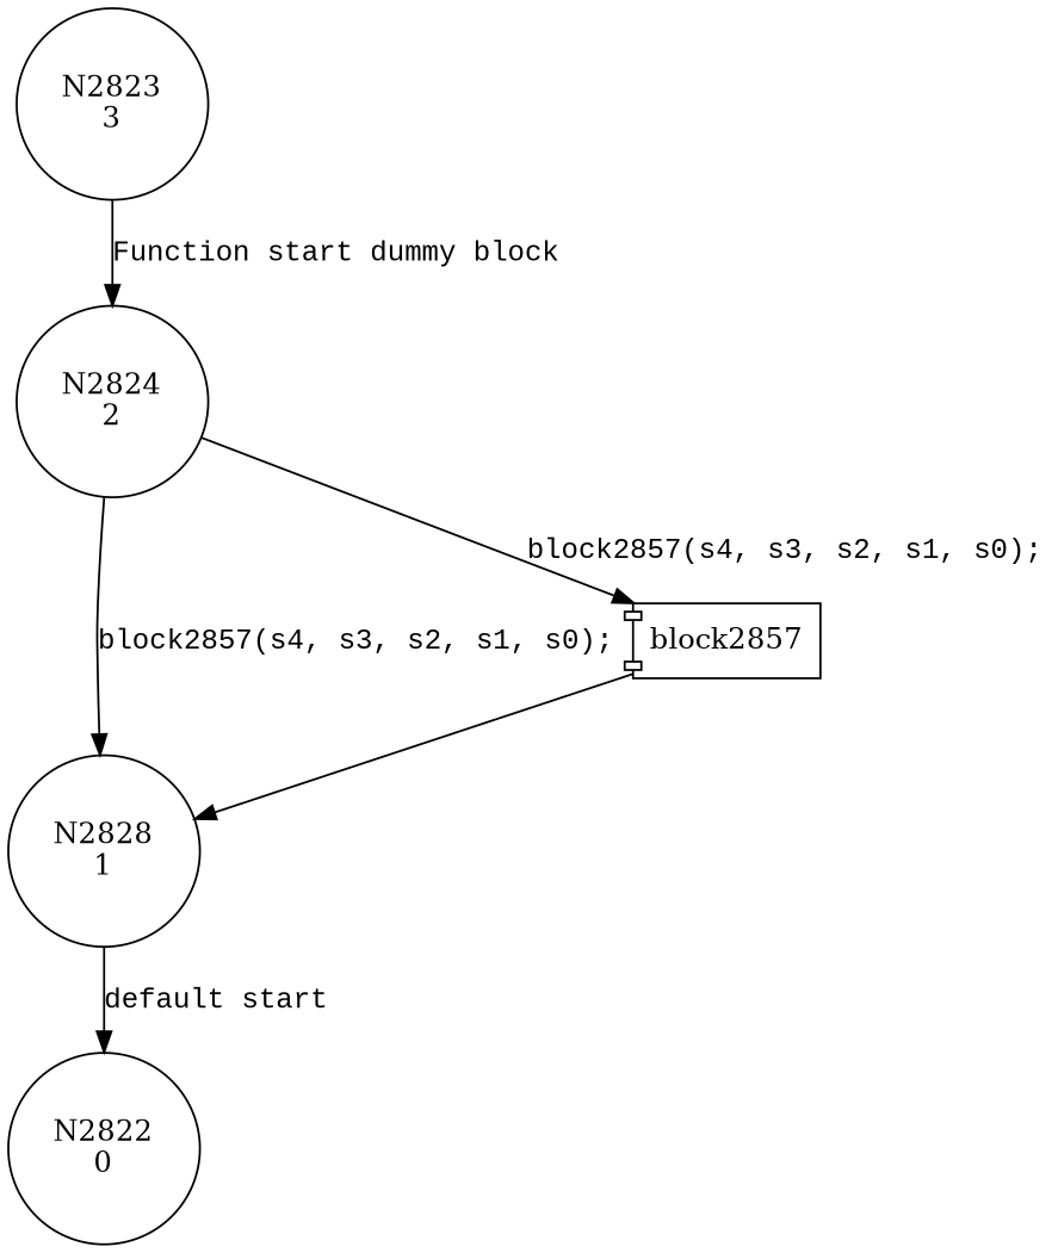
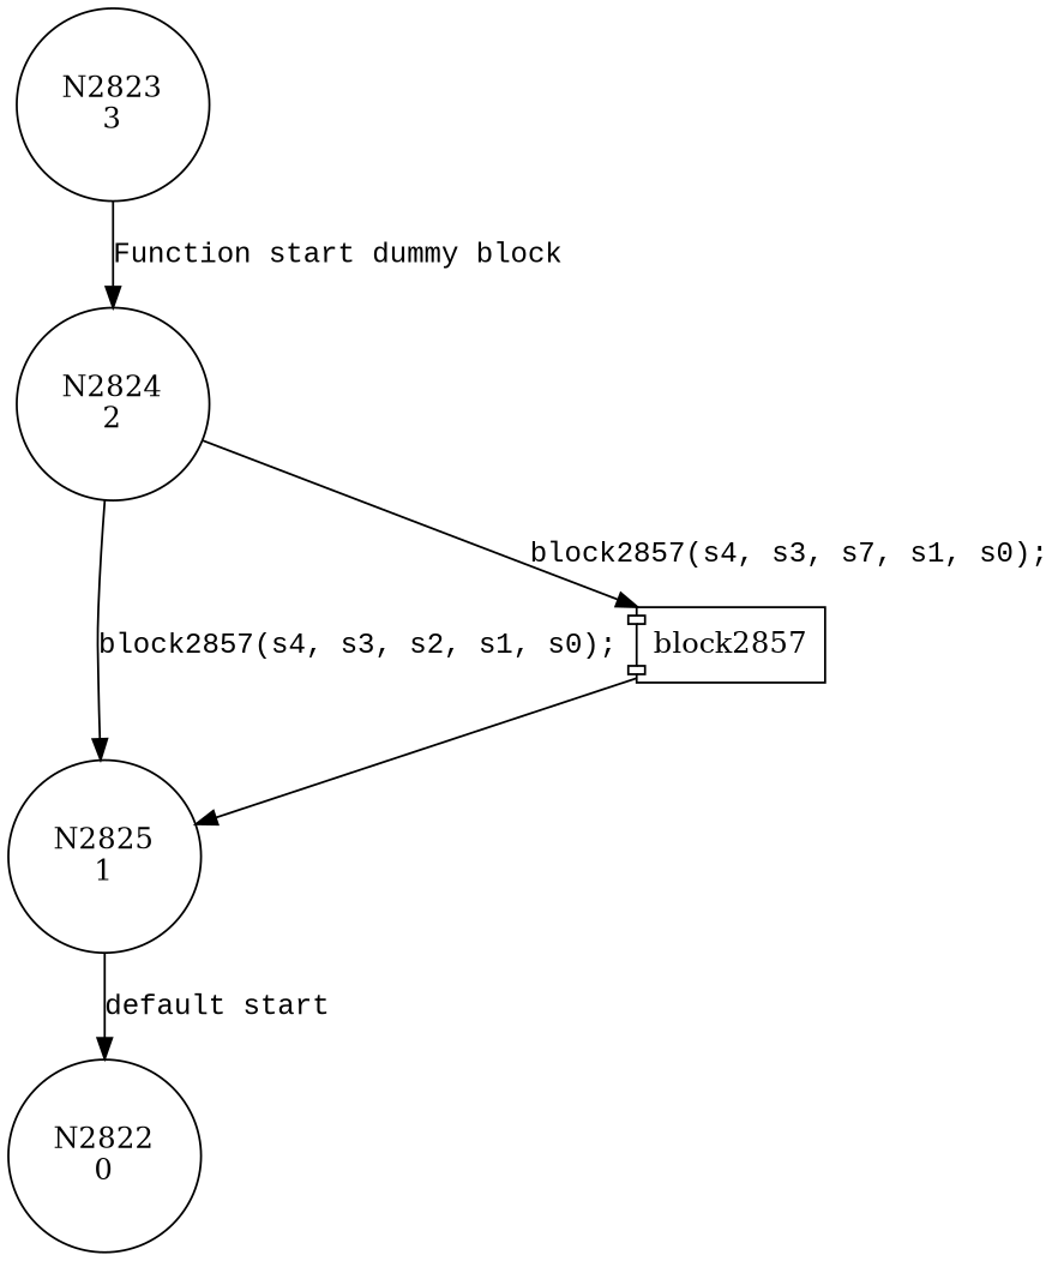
  digraph {
    node [shape=circle]
    edge [fontname="Courier New"]
    n1 [label="N2824\n2"]
-   n2 [label="N2828\n1"]
+   n2 [label="N2825\n1"]
    n3 [label=block2857 shape=component]
    n4 [label="N2822\n0"]
    n5 [label="N2823\n3"]
    n1 -> n2 [label="block2857(s4, s3, s2, s1, s0);"]
-   n1 -> n3 [label="block2857(s4, s3, s2, s1, s0);"]
+   n1 -> n3 [label="block2857(s4, s3, s7, s1, s0);"]
    n2 -> n4 [label="default start"]
    n3 -> n2
    n5 -> n1 [label="Function start dummy block"]
  }
